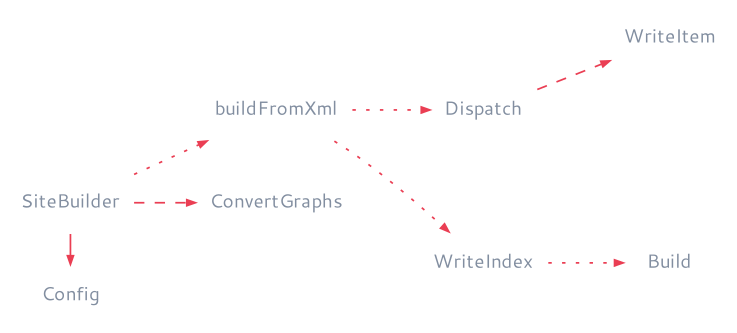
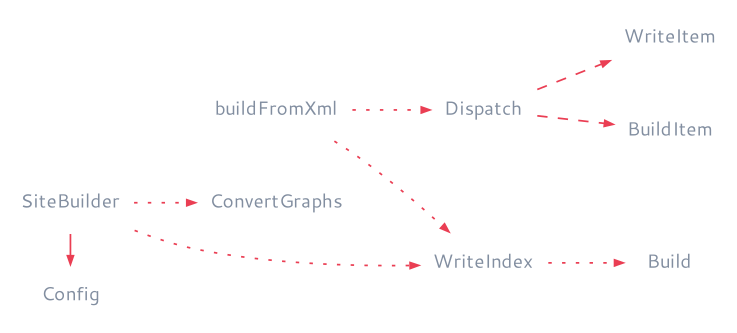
  digraph {
    rankdir=LR
    node [fontcolor="#828EA0FF" fontname="Segoe UI" fontsize=11 shape=none]
    edge [arrowsize=0.5 color="#EA3E53FF" style=dotted]
    SiteBuilder
    Config
    buildFromXml
    ConvertGraphs
    WriteIndex
    Dispatch
    Build
+   BuildItem
    WriteItem
    subgraph sub_1 {
      rank=same
      SiteBuilder
      Config
    }
    SiteBuilder -> Config [style=solid]
-   SiteBuilder -> buildFromXml
-   SiteBuilder -> ConvertGraphs [style=dashed]
+   SiteBuilder -> WriteIndex
+   SiteBuilder -> ConvertGraphs
    buildFromXml -> WriteIndex
    buildFromXml -> Dispatch
    WriteIndex -> Build
+   Dispatch -> BuildItem [style=dashed]
    Dispatch -> WriteItem [style=dashed]
  }
